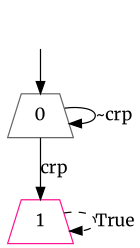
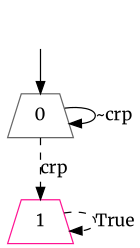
  digraph {
    fontname=Merriweather
    node [fontname=Merriweather shape=trapezium]
    edge [style=solid fontname=Merriweather]
    fake [style=invisible shape=""]
    0 [root=true color=gray40]
    1 [color=deeppink]
    fake -> 0
    0 -> 0 [label="~crp"]
-   0 -> 1 [label=crp]
+   0 -> 1 [label=crp style=dashed]
    1 -> 1 [label=True style=dashed]
  }
